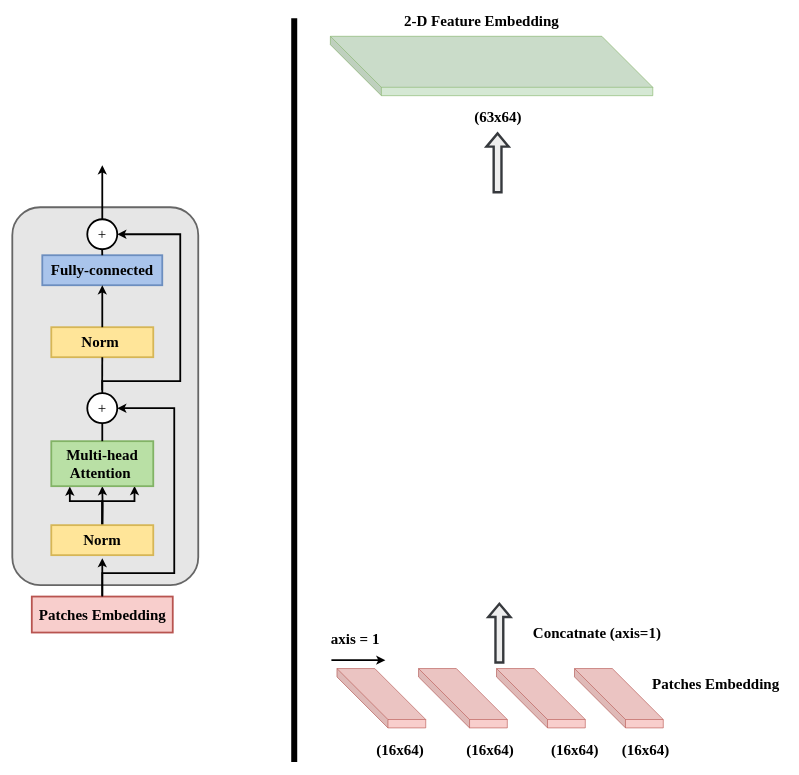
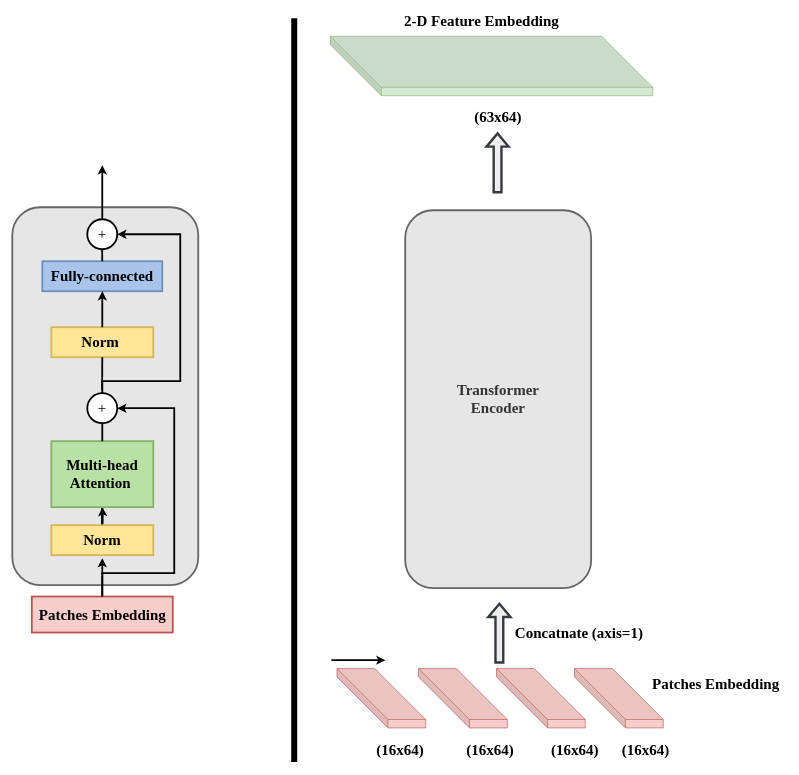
  <mxCell id="0" />
  <mxCell id="1" parent="0" />
+ <mxCell id="2" value="Transformer&lt;br style=&quot;font-size: 25px;&quot;&gt;Encoder" style="rounded=1;whiteSpace=wrap;html=1;fontSize=25;fontStyle=1;strokeWidth=3;fillColor=#E6E6E6;fontColor=#333333;strokeColor=#666666;fontFamily=Times New Roman;glass=0;" vertex="1" parent="1"><mxGeometry x="675" width="310" height="630" as="geometry" y="350" /></mxCell>
  <mxCell id="3" value="" style="shape=cube;whiteSpace=wrap;html=1;boundedLbl=1;backgroundOutline=1;darkOpacity=0.05;darkOpacity2=0.1;size=85;fillColor=#d5e8d4;strokeColor=#82b366;fontSize=25;" vertex="1" parent="1"><mxGeometry x="550.25" y="60" width="537.5" height="99" as="geometry" /></mxCell>
  <mxCell id="4" value="(63x64)" style="text;html=1;strokeColor=none;fillColor=none;align=center;verticalAlign=middle;whiteSpace=wrap;rounded=0;fontSize=25;fontStyle=1;fontFamily=Times New Roman;" vertex="1" parent="1"><mxGeometry x="740" y="180" width="180" height="30" as="geometry" /></mxCell>
  <mxCell id="5" value="" style="endArrow=classic;html=1;rounded=0;shape=flexArrow;strokeWidth=4;fontFamily=Times New Roman;entryX=0.5;entryY=1;entryDx=0;entryDy=0;fontSize=25;fillColor=#eeeeee;strokeColor=#36393d;" edge="1" parent="1"><mxGeometry width="50" height="50" relative="1" as="geometry"><mxPoint x="829" y="322" as="sourcePoint" /><mxPoint x="829" y="220" as="targetPoint" /></mxGeometry></mxCell>
  <mxCell id="6" value="" style="group;fontSize=25;" connectable="0" vertex="1" parent="1"><mxGeometry x="550.25" y="1114" width="616" height="150" as="geometry" /></mxCell>
  <mxCell id="7" value="(16x64)" style="text;html=1;strokeColor=none;fillColor=none;align=center;verticalAlign=middle;whiteSpace=wrap;rounded=0;fontSize=25;fontStyle=1;fontFamily=Times New Roman;" vertex="1" parent="6"><mxGeometry x="436" y="120" width="180" height="30" as="geometry" /></mxCell>
  <mxCell id="8" value="" style="endArrow=none;html=1;rounded=0;fontSize=25;strokeWidth=10;" edge="1" parent="1"><mxGeometry width="50" height="50" relative="1" as="geometry"><mxPoint x="490" y="1270" as="sourcePoint" /><mxPoint x="490" y="30" as="targetPoint" /></mxGeometry></mxCell>
  <mxCell id="9" value="" style="shape=cube;whiteSpace=wrap;html=1;boundedLbl=1;backgroundOutline=1;darkOpacity=0.05;darkOpacity2=0.1;size=85;fillColor=#f8cecc;strokeColor=#b85450;fontSize=25;" vertex="1" parent="1"><mxGeometry x="561.25" y="1114" width="148" height="99" as="geometry" /></mxCell>
  <mxCell id="10" value="" style="shape=cube;whiteSpace=wrap;html=1;boundedLbl=1;backgroundOutline=1;darkOpacity=0.05;darkOpacity2=0.1;size=85;fillColor=#f8cecc;strokeColor=#b85450;fontSize=25;" vertex="1" parent="1"><mxGeometry x="697.25" y="1114" width="148" height="99" as="geometry" /></mxCell>
  <mxCell id="11" value="" style="shape=cube;whiteSpace=wrap;html=1;boundedLbl=1;backgroundOutline=1;darkOpacity=0.05;darkOpacity2=0.1;size=85;fillColor=#f8cecc;strokeColor=#b85450;fontSize=25;" vertex="1" parent="1"><mxGeometry x="827.25" y="1114" width="148" height="99" as="geometry" /></mxCell>
  <mxCell id="12" value="" style="shape=cube;whiteSpace=wrap;html=1;boundedLbl=1;backgroundOutline=1;darkOpacity=0.05;darkOpacity2=0.1;size=85;fillColor=#f8cecc;strokeColor=#b85450;fontSize=25;" vertex="1" parent="1"><mxGeometry x="957.25" y="1114" width="148" height="99" as="geometry" /></mxCell>
  <mxCell id="13" value="(16x64)" style="text;html=1;strokeColor=none;fillColor=none;align=center;verticalAlign=middle;whiteSpace=wrap;rounded=0;fontSize=25;fontStyle=1;fontFamily=Times New Roman;" vertex="1" parent="1"><mxGeometry x="577.25" y="1234" width="180" height="30" as="geometry" /></mxCell>
  <mxCell id="14" value="(16x64)" style="text;html=1;strokeColor=none;fillColor=none;align=center;verticalAlign=middle;whiteSpace=wrap;rounded=0;fontSize=25;fontStyle=1;fontFamily=Times New Roman;" vertex="1" parent="1"><mxGeometry x="727.25" y="1234" width="180" height="30" as="geometry" /></mxCell>
  <mxCell id="15" value="(16x64)" style="text;html=1;strokeColor=none;fillColor=none;align=center;verticalAlign=middle;whiteSpace=wrap;rounded=0;fontSize=25;fontStyle=1;fontFamily=Times New Roman;" vertex="1" parent="1"><mxGeometry x="868.25" y="1234" width="180" height="30" as="geometry" /></mxCell>
  <mxCell id="16" value="" style="endArrow=classic;html=1;rounded=0;shape=flexArrow;strokeWidth=4;fontFamily=Times New Roman;entryX=0.5;entryY=1;entryDx=0;entryDy=0;fontSize=25;fillColor=#eeeeee;strokeColor=#36393d;" edge="1" parent="1"><mxGeometry width="50" height="50" relative="1" as="geometry"><mxPoint x="832" y="1106" as="sourcePoint" /><mxPoint x="832" y="1004" as="targetPoint" /></mxGeometry></mxCell>
- <mxCell id="17" value="Concatnate (axis=1)" style="text;html=1;strokeColor=none;fillColor=none;align=center;verticalAlign=middle;whiteSpace=wrap;rounded=0;fontSize=25;fontStyle=1;fontFamily=Times New Roman;" vertex="1" parent="1"><mxGeometry x="870" y="1040" width="250" height="30" as="geometry" /></mxCell>
+ <mxCell id="17" value="Concatnate (axis=1)" style="text;html=1;strokeColor=none;fillColor=none;align=center;verticalAlign=middle;whiteSpace=wrap;rounded=0;fontSize=25;fontStyle=1;fontFamily=Times New Roman;" vertex="1" parent="1"><mxGeometry x="840" y="1040" width="250" height="30" as="geometry" /></mxCell>
  <mxCell id="18" value="" style="rounded=1;whiteSpace=wrap;html=1;fontSize=25;fontStyle=0;strokeWidth=3;fillColor=#E6E6E6;fontColor=#333333;strokeColor=#666666;fontFamily=Times New Roman;glass=0;" vertex="1" parent="1"><mxGeometry x="20" y="345" width="310" height="630" as="geometry" /></mxCell>
  <mxCell id="19" style="edgeStyle=orthogonalEdgeStyle;rounded=0;hachureGap=4;orthogonalLoop=1;jettySize=auto;html=1;fontFamily=Architects Daughter;fontSource=https%3A%2F%2Ffonts.googleapis.com%2Fcss%3Ffamily%3DArchitects%2BDaughter;fontSize=25;strokeWidth=3;fontStyle=0" edge="1" parent="1" source="20"><mxGeometry relative="1" as="geometry"><mxPoint x="170" y="930" as="targetPoint" /><Array as="points"><mxPoint x="170" y="965" /><mxPoint x="170" y="965" /></Array></mxGeometry></mxCell>
  <mxCell id="20" value="Patches Embedding" style="rounded=0;whiteSpace=wrap;html=1;hachureGap=4;fontFamily=Times New Roman;fontSize=25;fillColor=#f8cecc;strokeColor=#b85450;strokeWidth=3;fontStyle=1" vertex="1" parent="1"><mxGeometry x="52.5" y="994" width="235" height="60" as="geometry" /></mxCell>
  <mxCell id="21" value="" style="edgeStyle=orthogonalEdgeStyle;rounded=0;hachureGap=4;orthogonalLoop=1;jettySize=auto;html=1;fontFamily=Architects Daughter;fontSource=https%3A%2F%2Ffonts.googleapis.com%2Fcss%3Ffamily%3DArchitects%2BDaughter;fontSize=25;strokeWidth=3;fontStyle=0" edge="1" parent="1" target="24"><mxGeometry relative="1" as="geometry"><mxPoint x="170" y="875" as="sourcePoint" /></mxGeometry></mxCell>
  <mxCell id="22" style="edgeStyle=orthogonalEdgeStyle;rounded=0;hachureGap=4;orthogonalLoop=1;jettySize=auto;html=1;entryX=0.182;entryY=1.009;entryDx=0;entryDy=0;fontFamily=Architects Daughter;fontSource=https%3A%2F%2Ffonts.googleapis.com%2Fcss%3Ffamily%3DArchitects%2BDaughter;fontSize=25;entryPerimeter=0;strokeWidth=3;fontStyle=0" edge="1" parent="1" target="24"><mxGeometry relative="1" as="geometry"><mxPoint x="170" y="875" as="sourcePoint" /><Array as="points"><mxPoint x="170" y="835" /><mxPoint x="116" y="835" /></Array></mxGeometry></mxCell>
  <mxCell id="23" style="edgeStyle=orthogonalEdgeStyle;rounded=0;hachureGap=4;orthogonalLoop=1;jettySize=auto;html=1;entryX=0.816;entryY=0.996;entryDx=0;entryDy=0;fontFamily=Architects Daughter;fontSource=https%3A%2F%2Ffonts.googleapis.com%2Fcss%3Ffamily%3DArchitects%2BDaughter;fontSize=25;entryPerimeter=0;strokeWidth=3;fontStyle=0" edge="1" parent="1" target="24"><mxGeometry relative="1" as="geometry"><mxPoint x="170" y="875" as="sourcePoint" /><Array as="points"><mxPoint x="170" y="835" /><mxPoint x="224" y="835" /><mxPoint x="224" y="810" /></Array></mxGeometry></mxCell>
- <mxCell id="24" value="Multi-head Attention&amp;nbsp;" style="rounded=0;whiteSpace=wrap;html=1;hachureGap=4;fontFamily=Times New Roman;fontSize=25;fillColor=#B9E0A5;strokeColor=#82b366;strokeWidth=3;fontStyle=1" vertex="1" parent="1"><mxGeometry x="85" y="735" width="170" height="75" as="geometry" /></mxCell>
+ <mxCell id="24" value="Multi-head Attention&amp;nbsp;" style="rounded=0;whiteSpace=wrap;html=1;hachureGap=4;fontFamily=Times New Roman;fontSize=25;fillColor=#B9E0A5;strokeColor=#82b366;strokeWidth=3;fontStyle=1" vertex="1" parent="1"><mxGeometry x="85" y="735" width="170" height="110" as="geometry" /></mxCell>
  <mxCell id="25" value="Norm&amp;nbsp;" style="rounded=0;whiteSpace=wrap;html=1;hachureGap=4;fontFamily=Times New Roman;fontSize=25;fillColor=#FFE599;strokeColor=#d6b656;strokeWidth=3;fontStyle=1" vertex="1" parent="1"><mxGeometry x="85" y="545" width="170" height="50" as="geometry" /></mxCell>
- <mxCell id="26" value="Fully-connected" style="rounded=0;whiteSpace=wrap;html=1;hachureGap=4;fontFamily=Times New Roman;fontSize=25;fillColor=#A9C4EB;strokeColor=#6c8ebf;strokeWidth=3;fontStyle=1" vertex="1" parent="1"><mxGeometry x="70" y="425" width="200" height="50" as="geometry" /></mxCell>
+ <mxCell id="26" value="Fully-connected" style="rounded=0;whiteSpace=wrap;html=1;hachureGap=4;fontFamily=Times New Roman;fontSize=25;fillColor=#A9C4EB;strokeColor=#6c8ebf;strokeWidth=3;fontStyle=1" vertex="1" parent="1"><mxGeometry x="70" y="435" width="200" height="50" as="geometry" /></mxCell>
  <mxCell id="27" value="" style="edgeStyle=orthogonalEdgeStyle;rounded=0;hachureGap=4;orthogonalLoop=1;jettySize=auto;html=1;fontFamily=Architects Daughter;fontSource=https%3A%2F%2Ffonts.googleapis.com%2Fcss%3Ffamily%3DArchitects%2BDaughter;fontSize=25;strokeWidth=3;fontStyle=0" edge="1" parent="1" source="25" target="26"><mxGeometry relative="1" as="geometry" /></mxCell>
  <mxCell id="28" style="edgeStyle=orthogonalEdgeStyle;rounded=0;hachureGap=4;orthogonalLoop=1;jettySize=auto;html=1;fontFamily=Architects Daughter;fontSource=https%3A%2F%2Ffonts.googleapis.com%2Fcss%3Ffamily%3DArchitects%2BDaughter;fontSize=25;strokeWidth=3;fontStyle=0" edge="1" parent="1" source="29"><mxGeometry relative="1" as="geometry"><mxPoint x="170" y="275" as="targetPoint" /></mxGeometry></mxCell>
  <mxCell id="29" value="&lt;font style=&quot;font-size: 25px;&quot;&gt;&lt;span style=&quot;font-size: 25px;&quot;&gt;+&lt;/span&gt;&lt;/font&gt;" style="ellipse;whiteSpace=wrap;html=1;aspect=fixed;hachureGap=4;fontFamily=Times New Roman;fontSize=25;strokeWidth=3;fontStyle=0" vertex="1" parent="1"><mxGeometry x="145" y="365" width="50" height="50" as="geometry" /></mxCell>
  <mxCell id="30" style="edgeStyle=orthogonalEdgeStyle;rounded=0;hachureGap=4;orthogonalLoop=1;jettySize=auto;html=1;entryX=1;entryY=0.5;entryDx=0;entryDy=0;fontFamily=Architects Daughter;fontSource=https%3A%2F%2Ffonts.googleapis.com%2Fcss%3Ffamily%3DArchitects%2BDaughter;fontSize=25;strokeWidth=3;fontStyle=0" edge="1" parent="1" source="31" target="29"><mxGeometry relative="1" as="geometry"><Array as="points"><mxPoint x="170" y="635" /><mxPoint x="300" y="635" /><mxPoint x="300" y="390" /></Array></mxGeometry></mxCell>
  <mxCell id="31" value="&lt;span style=&quot;font-size: 25px;&quot;&gt;&lt;font style=&quot;font-size: 25px;&quot;&gt;+&lt;/font&gt;&lt;/span&gt;" style="ellipse;whiteSpace=wrap;html=1;aspect=fixed;hachureGap=4;fontFamily=Times New Roman;fontSize=25;strokeWidth=3;fontStyle=0" vertex="1" parent="1"><mxGeometry x="145" y="655" width="50" height="50" as="geometry" /></mxCell>
  <mxCell id="32" style="edgeStyle=orthogonalEdgeStyle;rounded=0;hachureGap=4;orthogonalLoop=1;jettySize=auto;html=1;entryX=1;entryY=0.5;entryDx=0;entryDy=0;fontFamily=Architects Daughter;fontSource=https%3A%2F%2Ffonts.googleapis.com%2Fcss%3Ffamily%3DArchitects%2BDaughter;fontSize=25;strokeWidth=3;fontStyle=0" edge="1" parent="1" source="20" target="31"><mxGeometry relative="1" as="geometry"><Array as="points"><mxPoint x="170" y="955" /><mxPoint x="290" y="955" /><mxPoint x="290" y="680" /></Array></mxGeometry></mxCell>
  <mxCell id="33" value="" style="endArrow=none;html=1;rounded=0;hachureGap=4;fontFamily=Architects Daughter;fontSource=https%3A%2F%2Ffonts.googleapis.com%2Fcss%3Ffamily%3DArchitects%2BDaughter;fontSize=25;exitX=0.5;exitY=0;exitDx=0;exitDy=0;strokeWidth=3;fontStyle=0" edge="1" parent="1" source="24"><mxGeometry width="50" height="50" relative="1" as="geometry"><mxPoint x="120" y="755" as="sourcePoint" /><mxPoint x="170" y="705" as="targetPoint" /></mxGeometry></mxCell>
  <mxCell id="34" value="" style="endArrow=none;html=1;rounded=0;hachureGap=4;fontFamily=Architects Daughter;fontSource=https%3A%2F%2Ffonts.googleapis.com%2Fcss%3Ffamily%3DArchitects%2BDaughter;fontSize=25;exitX=0.5;exitY=0;exitDx=0;exitDy=0;strokeWidth=3;fontStyle=0;entryX=0.5;entryY=1;entryDx=0;entryDy=0;" edge="1" parent="1" target="25"><mxGeometry width="50" height="50" relative="1" as="geometry"><mxPoint x="169.77" y="650" as="sourcePoint" /><mxPoint x="169.77" y="605" as="targetPoint" /></mxGeometry></mxCell>
  <mxCell id="35" value="" style="endArrow=none;html=1;rounded=0;hachureGap=4;fontFamily=Architects Daughter;fontSource=https%3A%2F%2Ffonts.googleapis.com%2Fcss%3Ffamily%3DArchitects%2BDaughter;fontSize=25;exitX=0.5;exitY=0;exitDx=0;exitDy=0;strokeWidth=3;fontStyle=0" edge="1" parent="1" source="26"><mxGeometry width="50" height="50" relative="1" as="geometry"><mxPoint x="170" y="435" as="sourcePoint" /><mxPoint x="169.77" y="415" as="targetPoint" /></mxGeometry></mxCell>
  <mxCell id="36" value="Norm" style="rounded=0;whiteSpace=wrap;html=1;hachureGap=4;fontFamily=Times New Roman;fontSize=25;fillColor=#FFE599;strokeColor=#d6b656;strokeWidth=3;fontStyle=1" vertex="1" parent="1"><mxGeometry x="85" y="875" width="170" height="50" as="geometry" /></mxCell>
  <mxCell id="37" value="2-D Feature Embedding" style="text;html=1;strokeColor=none;fillColor=none;align=center;verticalAlign=middle;whiteSpace=wrap;rounded=0;fontSize=25;fontStyle=1;fontFamily=Times New Roman;" vertex="1" parent="1"><mxGeometry x="637" y="20" width="331" height="30" as="geometry" /></mxCell>
  <mxCell id="38" value="Patches Embedding" style="text;html=1;strokeColor=none;fillColor=none;align=center;verticalAlign=middle;whiteSpace=wrap;rounded=0;fontSize=25;fontStyle=1;fontFamily=Times New Roman;" vertex="1" parent="1"><mxGeometry x="1075.75" y="1124" width="234.25" height="30" as="geometry" /></mxCell>
  <mxCell id="39" value="" style="endArrow=classic;html=1;rounded=0;strokeWidth=3;" edge="1" parent="1"><mxGeometry width="50" height="50" relative="1" as="geometry"><mxPoint x="552" y="1100" as="sourcePoint" /><mxPoint x="642" y="1100" as="targetPoint" /></mxGeometry></mxCell>
- <mxCell id="40" value="axis = 1" style="text;html=1;strokeColor=none;fillColor=none;align=center;verticalAlign=middle;whiteSpace=wrap;rounded=0;fontSize=25;fontStyle=1;fontFamily=Times New Roman;" vertex="1" parent="1"><mxGeometry x="475" y="1050" width="234.25" height="30" as="geometry" /></mxCell>
